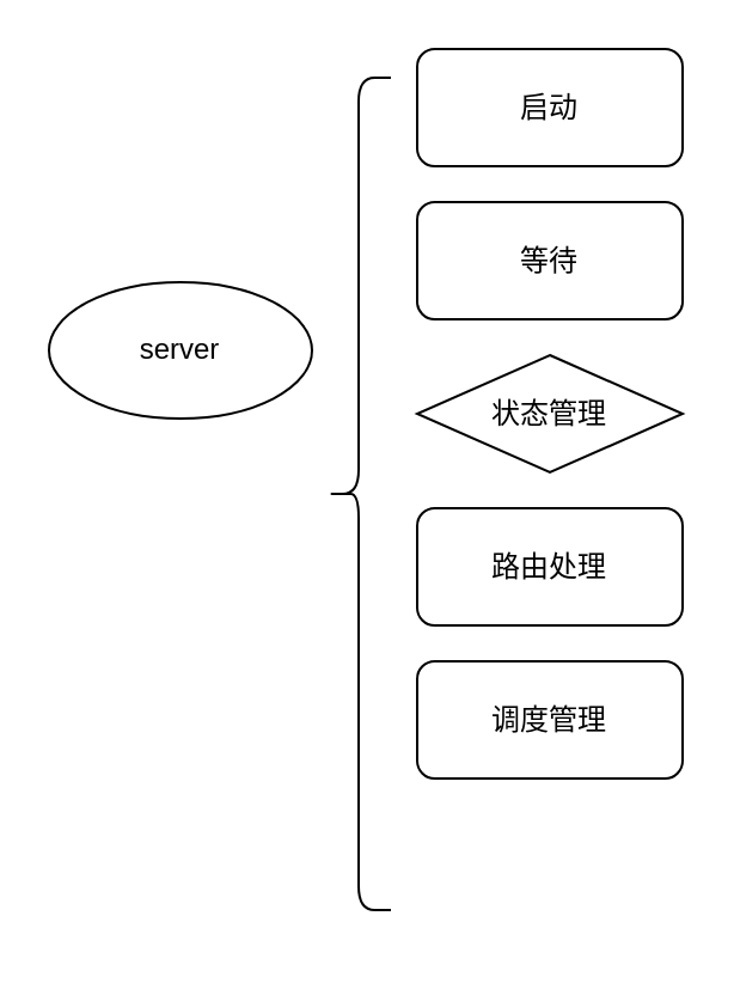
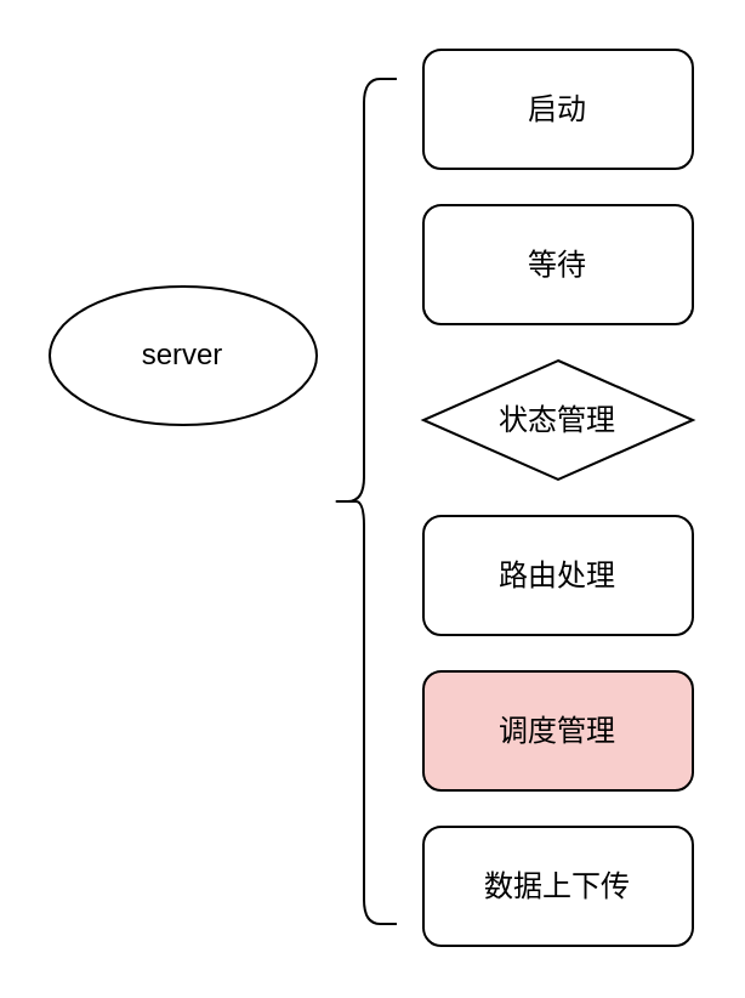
  <mxCell id="0" />
  <mxCell id="1" parent="0" />
  <mxCell id="2" value="启动" style="rounded=1;whiteSpace=wrap;html=1;" vertex="1" parent="1"><mxGeometry x="174" y="20" width="111" height="49" as="geometry" /></mxCell>
  <mxCell id="3" value="等待" style="rounded=1;whiteSpace=wrap;html=1;" vertex="1" parent="1"><mxGeometry x="174" y="84" width="111" height="49" as="geometry" /></mxCell>
  <mxCell id="4" value="状态管理" style="rhombus;whiteSpace=wrap;html=1;" vertex="1" parent="1"><mxGeometry x="174" y="148" width="111" height="49" as="geometry" /></mxCell>
  <mxCell id="5" value="路由处理" style="rounded=1;whiteSpace=wrap;html=1;" vertex="1" parent="1"><mxGeometry x="174" y="212" width="111" height="49" as="geometry" /></mxCell>
- <mxCell id="6" value="调度管理" style="rounded=1;whiteSpace=wrap;html=1;" vertex="1" parent="1"><mxGeometry x="174" y="276" width="111" height="49" as="geometry" /></mxCell>
+ <mxCell id="6" value="调度管理" style="rounded=1;whiteSpace=wrap;html=1;fillColor=#f8cecc;" vertex="1" parent="1"><mxGeometry x="174" y="276" width="111" height="49" as="geometry" /></mxCell>
+ <mxCell id="7" value="数据上下传" style="rounded=1;whiteSpace=wrap;html=1;" vertex="1" parent="1"><mxGeometry x="174" y="340" width="111" height="49" as="geometry" /></mxCell>
  <mxCell id="8" value="" style="shape=curlyBracket;whiteSpace=wrap;html=1;rounded=1;labelPosition=left;verticalLabelPosition=middle;align=right;verticalAlign=middle;" vertex="1" parent="1"><mxGeometry x="136" y="32" width="27" height="348" as="geometry" /></mxCell>
  <mxCell id="9" value="server" style="ellipse;whiteSpace=wrap;html=1;" vertex="1" parent="1"><mxGeometry x="20" y="117.5" width="110" height="57" as="geometry" /></mxCell>
